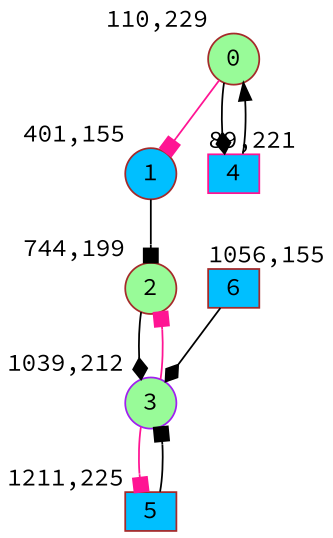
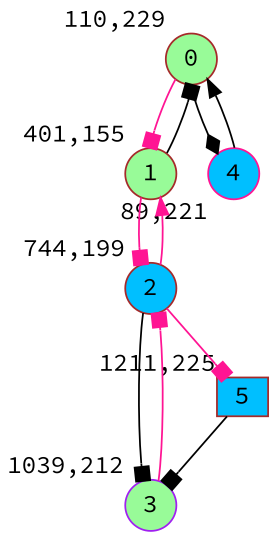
  digraph {
    bgcolor=white
    fontname="Source Code Pro"
    node [color=brown fillcolor=palegreen fixedsize=true fontname="Source Code Pro" shape=circle style=filled]
    edge [arrowhead=box color=black fontname="Source Code Pro"]
    0 [height=0.3 width=0.4 xlabel="110,229"]
-   1 [fillcolor=deepskyblue height=0.3 width=0.4 xlabel="401,155"]
-   4 [color=deeppink fillcolor=deepskyblue height=0.3 shape=box width=0.4 xlabel="89,221"]
-   2 [height=0.3 width=0.4 xlabel="744,199"]
+   1 [height=0.3 width=0.4 xlabel="401,155"]
+   4 [color=deeppink fillcolor=deepskyblue height=0.3 width=0.4 xlabel="89,221"]
+   2 [fillcolor=deepskyblue height=0.3 width=0.4 xlabel="744,199"]
    3 [color=purple height=0.3 width=0.4 xlabel="1039,212"]
    5 [fillcolor=deepskyblue height=0.3 shape=box width=0.4 xlabel="1211,225"]
-   6 [fillcolor=deepskyblue height=0.3 shape=box width=0.4 xlabel="1056,155"]
    0 -> 1 [color=deeppink]
    0 -> 4 [arrowhead=diamond]
-   1 -> 2
+   1 -> 0
+   1 -> 2 [color=deeppink]
    4 -> 0 [arrowhead=normal]
-   2 -> 3 [arrowhead=diamond]
+   2 -> 1 [arrowhead=normal color=deeppink]
+   2 -> 3
    3 -> 2 [color=deeppink]
-   3 -> 5 [color=deeppink]
+   2 -> 5 [color=deeppink]
    5 -> 3
-   6 -> 3 [arrowhead=diamond]
  }
